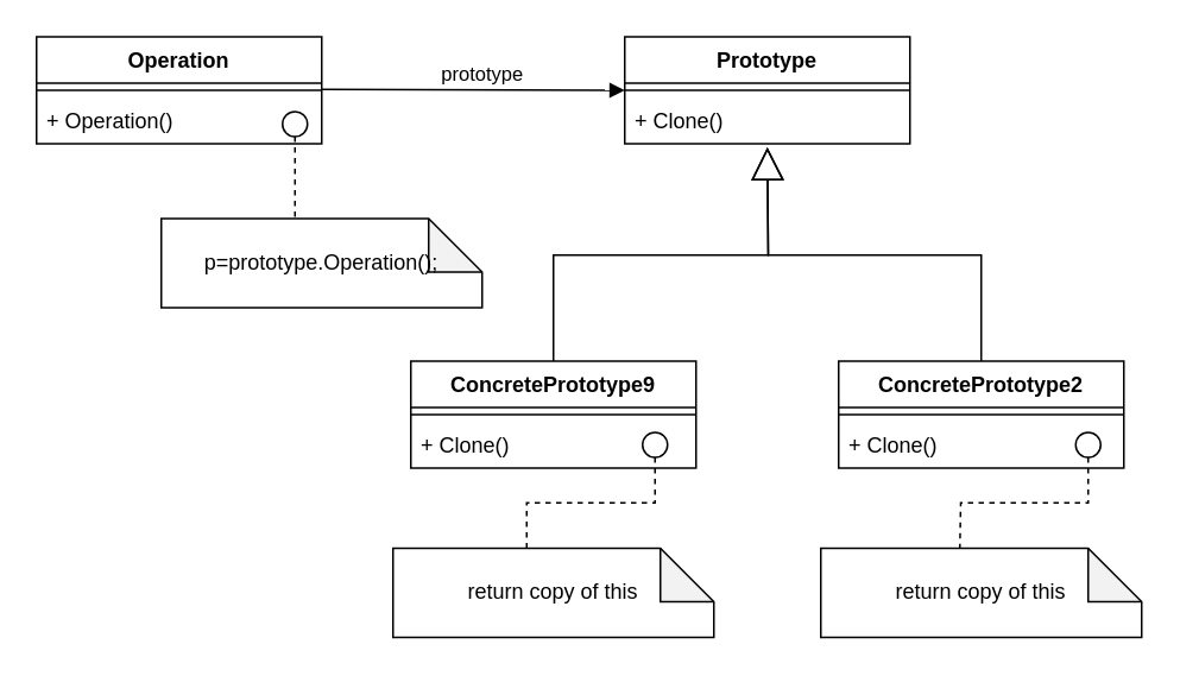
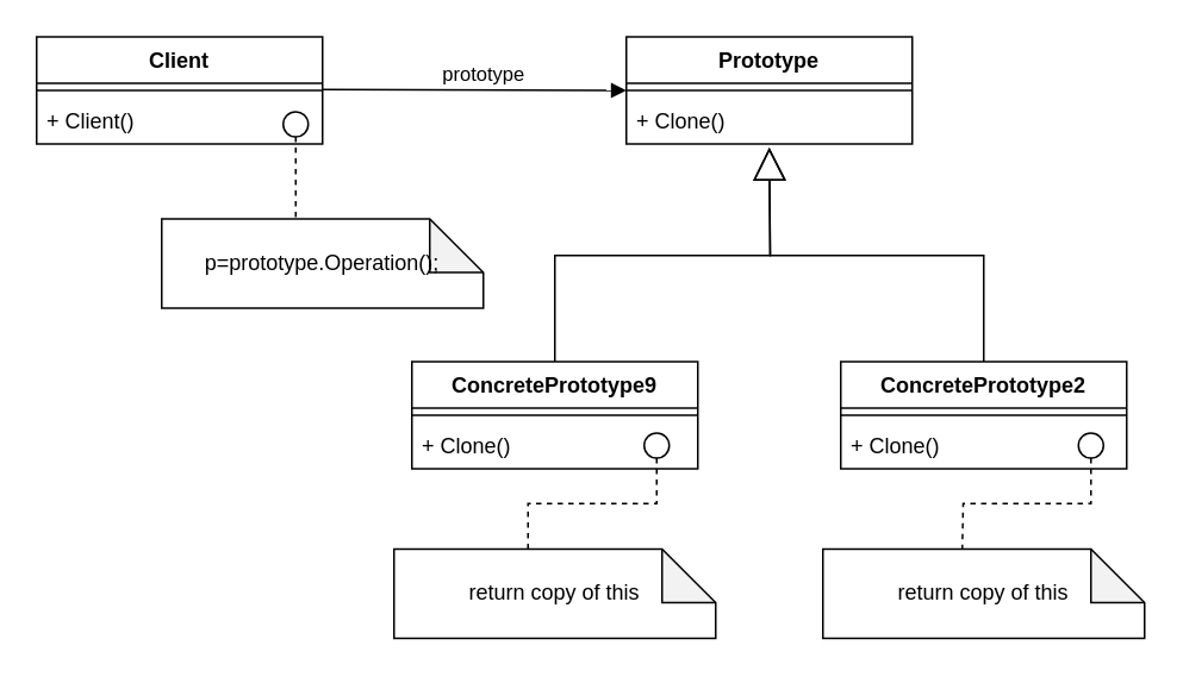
  <mxCell id="0" />
  <mxCell id="1" parent="0" />
- <mxCell id="2" value="Operation" style="swimlane;fontStyle=1;align=center;verticalAlign=top;childLayout=stackLayout;horizontal=1;startSize=26;horizontalStack=0;resizeParent=1;resizeParentMax=0;resizeLast=0;collapsible=1;marginBottom=0;" vertex="1" parent="1"><mxGeometry x="20" y="20" width="160" height="60" as="geometry" /></mxCell>
+ <mxCell id="2" value="Client" style="swimlane;fontStyle=1;align=center;verticalAlign=top;childLayout=stackLayout;horizontal=1;startSize=26;horizontalStack=0;resizeParent=1;resizeParentMax=0;resizeLast=0;collapsible=1;marginBottom=0;" vertex="1" parent="1"><mxGeometry x="20" y="20" width="160" height="60" as="geometry" /></mxCell>
  <mxCell id="3" value="" style="line;strokeWidth=1;fillColor=none;align=left;verticalAlign=middle;spacingTop=-1;spacingLeft=3;spacingRight=3;rotatable=0;labelPosition=right;points=[];portConstraint=eastwest;" vertex="1" parent="2"><mxGeometry y="26" width="160" height="8" as="geometry" /></mxCell>
- <mxCell id="4" value="+ Operation()" style="text;strokeColor=none;fillColor=none;align=left;verticalAlign=top;spacingLeft=4;spacingRight=4;overflow=hidden;rotatable=0;points=[[0,0.5],[1,0.5]];portConstraint=eastwest;" vertex="1" parent="2"><mxGeometry y="34" width="160" height="26" as="geometry" /></mxCell>
+ <mxCell id="4" value="+ Client()" style="text;strokeColor=none;fillColor=none;align=left;verticalAlign=top;spacingLeft=4;spacingRight=4;overflow=hidden;rotatable=0;points=[[0,0.5],[1,0.5]];portConstraint=eastwest;" vertex="1" parent="2"><mxGeometry y="34" width="160" height="26" as="geometry" /></mxCell>
  <mxCell id="5" value="Prototype" style="swimlane;fontStyle=1;align=center;verticalAlign=top;childLayout=stackLayout;horizontal=1;startSize=26;horizontalStack=0;resizeParent=1;resizeParentMax=0;resizeLast=0;collapsible=1;marginBottom=0;" vertex="1" parent="1"><mxGeometry x="350" y="20" width="160" height="60" as="geometry" /></mxCell>
  <mxCell id="6" value="" style="line;strokeWidth=1;fillColor=none;align=left;verticalAlign=middle;spacingTop=-1;spacingLeft=3;spacingRight=3;rotatable=0;labelPosition=right;points=[];portConstraint=eastwest;" vertex="1" parent="5"><mxGeometry y="26" width="160" height="8" as="geometry" /></mxCell>
  <mxCell id="7" value="+ Clone()" style="text;strokeColor=none;fillColor=none;align=left;verticalAlign=top;spacingLeft=4;spacingRight=4;overflow=hidden;rotatable=0;points=[[0,0.5],[1,0.5]];portConstraint=eastwest;" vertex="1" parent="5"><mxGeometry y="34" width="160" height="26" as="geometry" /></mxCell>
  <mxCell id="8" value="ConcretePrototype9" style="swimlane;fontStyle=1;align=center;verticalAlign=top;childLayout=stackLayout;horizontal=1;startSize=26;horizontalStack=0;resizeParent=1;resizeParentMax=0;resizeLast=0;collapsible=1;marginBottom=0;" vertex="1" parent="1"><mxGeometry x="230" y="202" width="160" height="60" as="geometry" /></mxCell>
  <mxCell id="9" value="" style="line;strokeWidth=1;fillColor=none;align=left;verticalAlign=middle;spacingTop=-1;spacingLeft=3;spacingRight=3;rotatable=0;labelPosition=right;points=[];portConstraint=eastwest;" vertex="1" parent="8"><mxGeometry y="26" width="160" height="8" as="geometry" /></mxCell>
  <mxCell id="10" value="+ Clone()" style="text;strokeColor=none;fillColor=none;align=left;verticalAlign=top;spacingLeft=4;spacingRight=4;overflow=hidden;rotatable=0;points=[[0,0.5],[1,0.5]];portConstraint=eastwest;" vertex="1" parent="8"><mxGeometry y="34" width="160" height="26" as="geometry" /></mxCell>
  <mxCell id="11" value="ConcretePrototype2" style="swimlane;fontStyle=1;align=center;verticalAlign=top;childLayout=stackLayout;horizontal=1;startSize=26;horizontalStack=0;resizeParent=1;resizeParentMax=0;resizeLast=0;collapsible=1;marginBottom=0;" vertex="1" parent="1"><mxGeometry x="470" y="202" width="160" height="60" as="geometry" /></mxCell>
  <mxCell id="12" value="" style="line;strokeWidth=1;fillColor=none;align=left;verticalAlign=middle;spacingTop=-1;spacingLeft=3;spacingRight=3;rotatable=0;labelPosition=right;points=[];portConstraint=eastwest;" vertex="1" parent="11"><mxGeometry y="26" width="160" height="8" as="geometry" /></mxCell>
  <mxCell id="13" value="+ Clone()" style="text;strokeColor=none;fillColor=none;align=left;verticalAlign=top;spacingLeft=4;spacingRight=4;overflow=hidden;rotatable=0;points=[[0,0.5],[1,0.5]];portConstraint=eastwest;" vertex="1" parent="11"><mxGeometry y="34" width="160" height="26" as="geometry" /></mxCell>
  <mxCell id="14" value="p=prototype.Operation();" style="shape=note;whiteSpace=wrap;html=1;backgroundOutline=1;darkOpacity=0.05;" vertex="1" parent="1"><mxGeometry x="90" y="122" width="180" height="50" as="geometry" /></mxCell>
  <mxCell id="15" value="prototype" style="html=1;verticalAlign=bottom;endArrow=block;rounded=0;entryX=0;entryY=0.5;entryDx=0;entryDy=0;" edge="1" parent="1" target="5"><mxGeometry x="0.059" width="80" relative="1" as="geometry"><mxPoint x="180" y="49.5" as="sourcePoint" /><mxPoint x="260" y="49.5" as="targetPoint" /><mxPoint as="offset" /></mxGeometry></mxCell>
  <mxCell id="16" value="" style="endArrow=block;endSize=16;endFill=0;html=1;rounded=0;exitX=0.5;exitY=0;exitDx=0;exitDy=0;edgeStyle=orthogonalEdgeStyle;" edge="1" parent="1" source="8"><mxGeometry width="160" relative="1" as="geometry"><mxPoint x="280" y="212" as="sourcePoint" /><mxPoint x="430" y="82" as="targetPoint" /></mxGeometry></mxCell>
  <mxCell id="17" value="" style="endArrow=block;endSize=16;endFill=0;html=1;rounded=0;exitX=0.5;exitY=0;exitDx=0;exitDy=0;edgeStyle=orthogonalEdgeStyle;" edge="1" parent="1" source="11"><mxGeometry width="160" relative="1" as="geometry"><mxPoint x="460" y="194.99" as="sourcePoint" /><mxPoint x="430" y="82" as="targetPoint" /></mxGeometry></mxCell>
  <mxCell id="18" value="return copy of this" style="shape=note;whiteSpace=wrap;html=1;backgroundOutline=1;darkOpacity=0.05;" vertex="1" parent="1"><mxGeometry x="220" y="307" width="180" height="50" as="geometry" /></mxCell>
  <mxCell id="19" value="return copy of this" style="shape=note;whiteSpace=wrap;html=1;backgroundOutline=1;darkOpacity=0.05;" vertex="1" parent="1"><mxGeometry x="460" y="307" width="180" height="50" as="geometry" /></mxCell>
  <mxCell id="20" value="" style="endArrow=none;dashed=1;html=1;rounded=0;entryX=0;entryY=0;entryDx=75;entryDy=0;entryPerimeter=0;exitX=0.5;exitY=1;exitDx=0;exitDy=0;edgeStyle=orthogonalEdgeStyle;" edge="1" parent="1" source="21" target="14"><mxGeometry width="50" height="50" relative="1" as="geometry"><mxPoint x="210" y="82" as="sourcePoint" /><mxPoint x="390" y="182" as="targetPoint" /></mxGeometry></mxCell>
  <mxCell id="21" value="" style="ellipse;whiteSpace=wrap;html=1;aspect=fixed;" vertex="1" parent="1"><mxGeometry x="158" y="62" width="14" height="14" as="geometry" /></mxCell>
  <mxCell id="22" value="" style="endArrow=none;dashed=1;html=1;rounded=0;entryX=0;entryY=0;entryDx=75;entryDy=0;entryPerimeter=0;exitX=0.5;exitY=1;exitDx=0;exitDy=0;edgeStyle=orthogonalEdgeStyle;" edge="1" parent="1" source="23" target="18"><mxGeometry width="50" height="50" relative="1" as="geometry"><mxPoint x="220" y="92" as="sourcePoint" /><mxPoint x="175" y="132" as="targetPoint" /></mxGeometry></mxCell>
  <mxCell id="23" value="" style="ellipse;whiteSpace=wrap;html=1;aspect=fixed;" vertex="1" parent="1"><mxGeometry x="360" y="242" width="14" height="14" as="geometry" /></mxCell>
  <mxCell id="24" value="" style="endArrow=none;dashed=1;html=1;rounded=0;entryX=0;entryY=0;entryDx=75;entryDy=0;entryPerimeter=0;exitX=0.5;exitY=1;exitDx=0;exitDy=0;edgeStyle=orthogonalEdgeStyle;" edge="1" parent="1" source="25"><mxGeometry width="50" height="50" relative="1" as="geometry"><mxPoint x="463" y="92" as="sourcePoint" /><mxPoint x="538" y="307" as="targetPoint" /></mxGeometry></mxCell>
  <mxCell id="25" value="" style="ellipse;whiteSpace=wrap;html=1;aspect=fixed;" vertex="1" parent="1"><mxGeometry x="603" y="242" width="14" height="14" as="geometry" /></mxCell>
